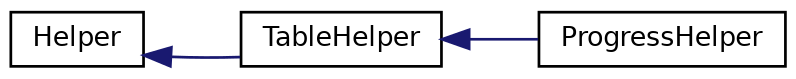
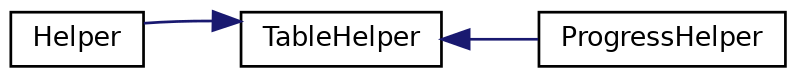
  digraph {
    rankdir=LR
    node [color=black fillcolor=white fontname=Helvetica fontsize=10 shape=record style=filled]
    edge [color=midnightblue dir=back fontname=Helvetica fontsize=10 labelfontname=Helvetica labelfontsize=10 style=solid]
    n1 [height=0.2 label=Helper width=0.4]
    n2 [height=0.2 label=TableHelper width=0.4]
    n3 [height=0.2 label=ProgressHelper width=0.4]
-   n1 -> n2
+   n2 -> n1
    n2 -> n3
  }
